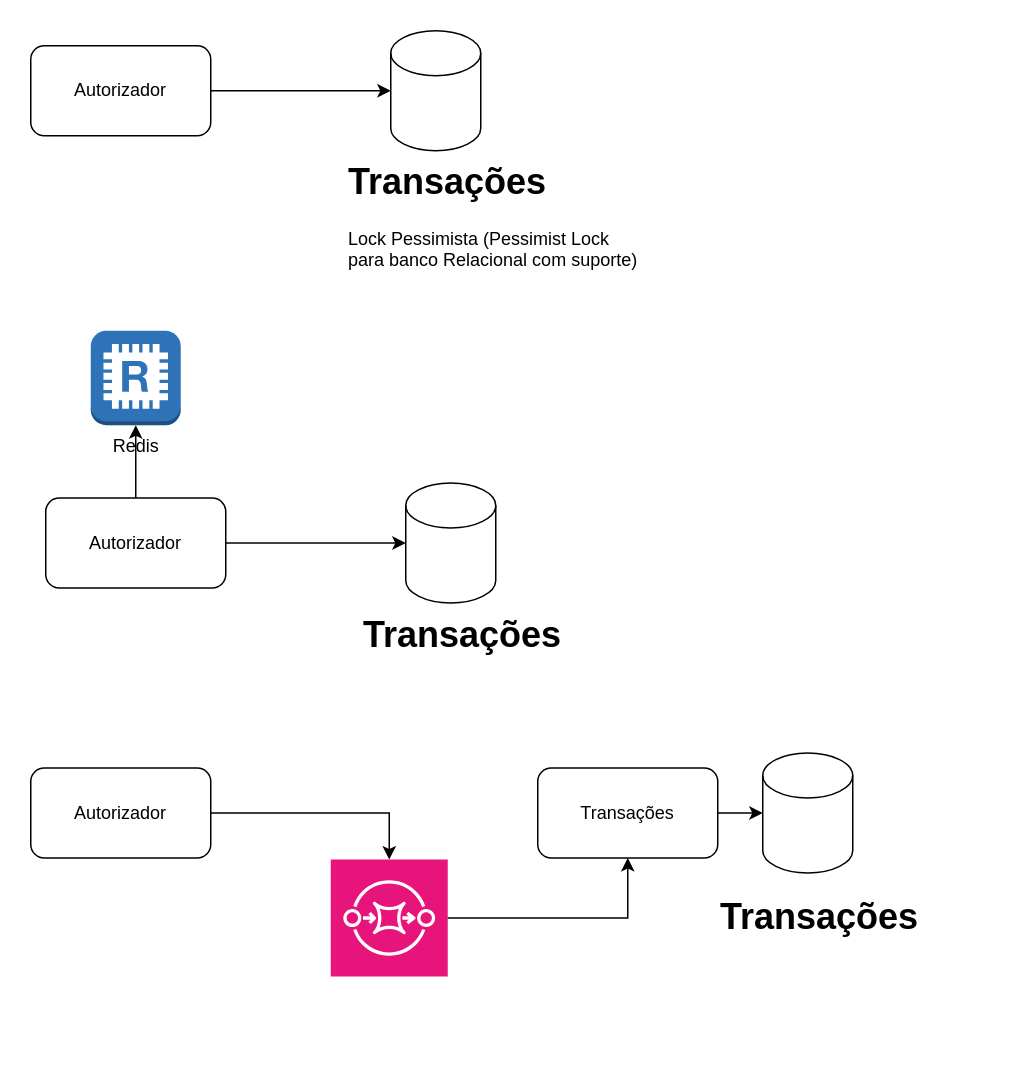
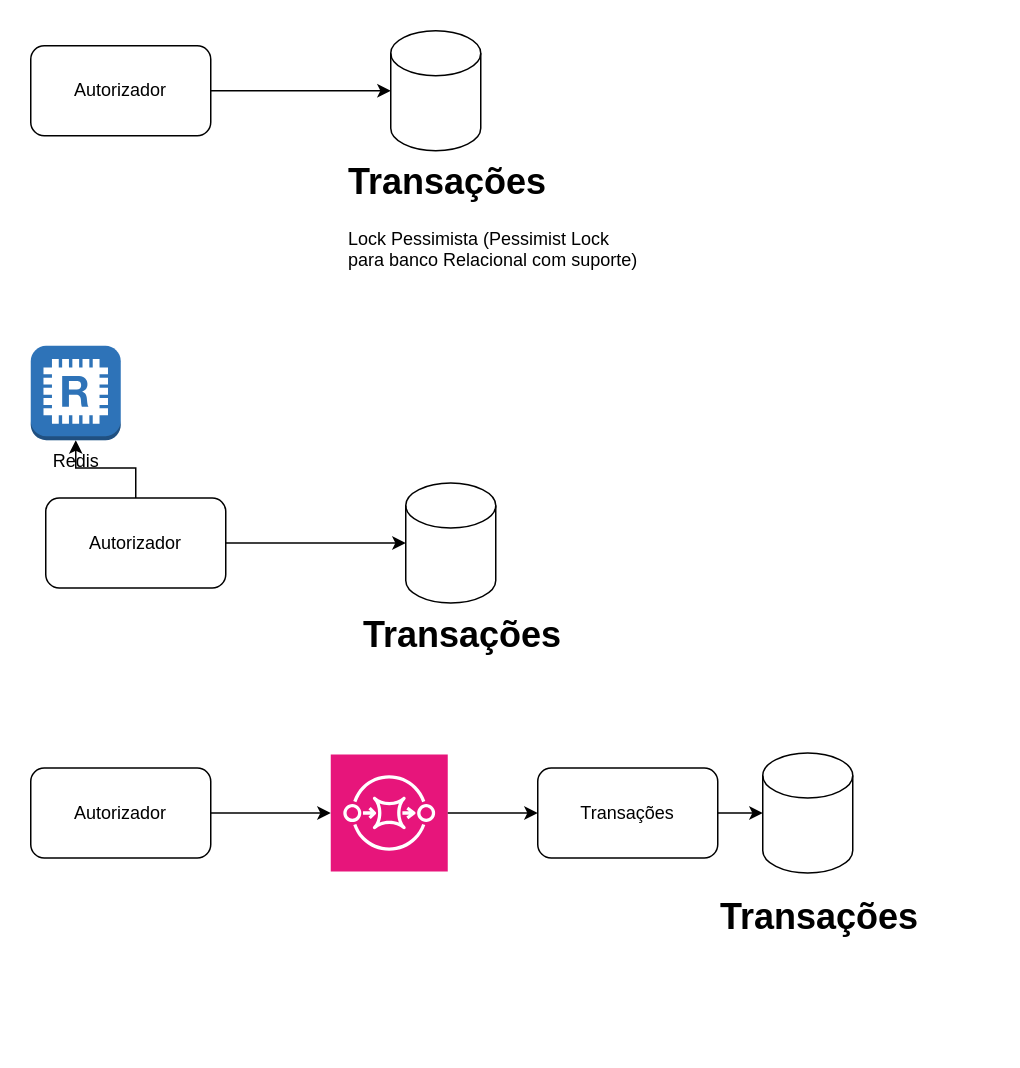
  <mxCell id="0" />
  <mxCell id="1" parent="0" />
  <mxCell id="2" value="" style="edgeStyle=orthogonalEdgeStyle;rounded=0;orthogonalLoop=1;jettySize=auto;html=1;" edge="1" parent="1" source="8" target="6"><mxGeometry relative="1" as="geometry" /></mxCell>
- <mxCell id="3" value="&lt;font color=&quot;#ffffff&quot;&gt;SQS FIFO para evitar duplicação&lt;/font&gt;" style="sketch=0;points=[[0,0,0],[0.25,0,0],[0.5,0,0],[0.75,0,0],[1,0,0],[0,1,0],[0.25,1,0],[0.5,1,0],[0.75,1,0],[1,1,0],[0,0.25,0],[0,0.5,0],[0,0.75,0],[1,0.25,0],[1,0.5,0],[1,0.75,0]];outlineConnect=0;fontColor=#232F3E;fillColor=#E7157B;strokeColor=#ffffff;dashed=0;verticalLabelPosition=bottom;verticalAlign=top;align=center;html=1;fontSize=12;fontStyle=0;aspect=fixed;shape=mxgraph.aws4.resourceIcon;resIcon=mxgraph.aws4.sqs;" vertex="1" parent="1"><mxGeometry x="220" y="572.5" width="78" height="78" as="geometry" /></mxCell>
+ <mxCell id="3" value="&lt;font color=&quot;#ffffff&quot;&gt;SQS FIFO para evitar duplicação&lt;/font&gt;" style="sketch=0;points=[[0,0,0],[0.25,0,0],[0.5,0,0],[0.75,0,0],[1,0,0],[0,1,0],[0.25,1,0],[0.5,1,0],[0.75,1,0],[1,1,0],[0,0.25,0],[0,0.5,0],[0,0.75,0],[1,0.25,0],[1,0.5,0],[1,0.75,0]];outlineConnect=0;fontColor=#232F3E;fillColor=#E7157B;strokeColor=#ffffff;dashed=0;verticalLabelPosition=bottom;verticalAlign=top;align=center;html=1;fontSize=12;fontStyle=0;aspect=fixed;shape=mxgraph.aws4.resourceIcon;resIcon=mxgraph.aws4.sqs;" vertex="1" parent="1"><mxGeometry x="220" y="502.5" width="78" height="78" as="geometry" /></mxCell>
  <mxCell id="4" value="" style="edgeStyle=orthogonalEdgeStyle;rounded=0;orthogonalLoop=1;jettySize=auto;html=1;" edge="1" parent="1" source="5" target="3"><mxGeometry relative="1" as="geometry" /></mxCell>
  <mxCell id="5" value="Autorizador" style="rounded=1;whiteSpace=wrap;html=1;" vertex="1" parent="1"><mxGeometry x="20" y="511.5" width="120" height="60" as="geometry" /></mxCell>
  <mxCell id="6" value="" style="shape=cylinder3;whiteSpace=wrap;html=1;boundedLbl=1;backgroundOutline=1;size=15;" vertex="1" parent="1"><mxGeometry x="508" y="501.5" width="60" height="80" as="geometry" /></mxCell>
  <mxCell id="7" value="" style="edgeStyle=orthogonalEdgeStyle;rounded=0;orthogonalLoop=1;jettySize=auto;html=1;" edge="1" parent="1" source="3" target="8"><mxGeometry relative="1" as="geometry"><mxPoint x="298" y="541.5" as="sourcePoint" /><mxPoint x="508" y="541.5" as="targetPoint" /></mxGeometry></mxCell>
  <mxCell id="8" value="Transações" style="rounded=1;whiteSpace=wrap;html=1;" vertex="1" parent="1"><mxGeometry x="358" y="511.5" width="120" height="60" as="geometry" /></mxCell>
  <mxCell id="9" value="&lt;h1 style=&quot;margin-top: 0px;&quot;&gt;&lt;span style=&quot;background-color: initial;&quot;&gt;Transações&lt;/span&gt;&lt;br&gt;&lt;/h1&gt;&lt;div&gt;&lt;span style=&quot;background-color: initial; font-size: 12px; font-weight: normal;&quot;&gt;&lt;br&gt;&lt;/span&gt;&lt;/div&gt;" style="text;html=1;whiteSpace=wrap;overflow=hidden;rounded=0;" vertex="1" parent="1"><mxGeometry x="478" y="590" width="180" height="100" as="geometry" /></mxCell>
  <mxCell id="10" value="" style="edgeStyle=orthogonalEdgeStyle;rounded=0;orthogonalLoop=1;jettySize=auto;html=1;" edge="1" parent="1" source="12" target="13"><mxGeometry relative="1" as="geometry"><mxPoint x="220" y="321.5" as="targetPoint" /></mxGeometry></mxCell>
  <mxCell id="11" style="edgeStyle=orthogonalEdgeStyle;rounded=0;orthogonalLoop=1;jettySize=auto;html=1;" edge="1" parent="1" source="12" target="14"><mxGeometry relative="1" as="geometry" /></mxCell>
  <mxCell id="12" value="Autorizador" style="rounded=1;whiteSpace=wrap;html=1;" vertex="1" parent="1"><mxGeometry x="30" y="331.5" width="120" height="60" as="geometry" /></mxCell>
- <mxCell id="13" value="Redis" style="outlineConnect=0;dashed=0;verticalLabelPosition=bottom;verticalAlign=top;align=center;html=1;shape=mxgraph.aws3.redis;fillColor=#2E73B8;gradientColor=none;" vertex="1" parent="1"><mxGeometry x="60" y="220" width="60" height="63" as="geometry" /></mxCell>
+ <mxCell id="13" value="Redis" style="outlineConnect=0;dashed=0;verticalLabelPosition=bottom;verticalAlign=top;align=center;html=1;shape=mxgraph.aws3.redis;fillColor=#2E73B8;gradientColor=none;" vertex="1" parent="1"><mxGeometry x="20" y="230" width="60" height="63" as="geometry" /></mxCell>
  <mxCell id="14" value="" style="shape=cylinder3;whiteSpace=wrap;html=1;boundedLbl=1;backgroundOutline=1;size=15;" vertex="1" parent="1"><mxGeometry x="270" y="321.5" width="60" height="80" as="geometry" /></mxCell>
  <mxCell id="15" value="&lt;h1 style=&quot;margin-top: 0px;&quot;&gt;&lt;span style=&quot;background-color: initial;&quot;&gt;Transações&lt;/span&gt;&lt;br&gt;&lt;/h1&gt;&lt;div&gt;&lt;span style=&quot;background-color: initial; font-size: 12px; font-weight: normal;&quot;&gt;&lt;br&gt;&lt;/span&gt;&lt;/div&gt;" style="text;html=1;whiteSpace=wrap;overflow=hidden;rounded=0;" vertex="1" parent="1"><mxGeometry x="240" y="401.5" width="180" height="100" as="geometry" /></mxCell>
  <mxCell id="16" style="edgeStyle=orthogonalEdgeStyle;rounded=0;orthogonalLoop=1;jettySize=auto;html=1;" edge="1" parent="1" source="17" target="18"><mxGeometry relative="1" as="geometry" /></mxCell>
  <mxCell id="17" value="Autorizador" style="rounded=1;whiteSpace=wrap;html=1;" vertex="1" parent="1"><mxGeometry x="20" y="30" width="120" height="60" as="geometry" /></mxCell>
  <mxCell id="18" value="" style="shape=cylinder3;whiteSpace=wrap;html=1;boundedLbl=1;backgroundOutline=1;size=15;" vertex="1" parent="1"><mxGeometry x="260" y="20" width="60" height="80" as="geometry" /></mxCell>
  <mxCell id="19" value="&lt;h1 style=&quot;margin-top: 0px;&quot;&gt;&lt;span style=&quot;background-color: initial;&quot;&gt;Transações&lt;/span&gt;&lt;br&gt;&lt;/h1&gt;&lt;div&gt;&lt;span style=&quot;background-color: initial; font-size: 12px; font-weight: normal;&quot;&gt;Lock Pessimista (Pessimist Lock para banco Relacional com suporte)&amp;nbsp;&lt;/span&gt;&lt;/div&gt;" style="text;html=1;whiteSpace=wrap;overflow=hidden;rounded=0;" vertex="1" parent="1"><mxGeometry x="230" y="100" width="200" height="100" as="geometry" /></mxCell>
